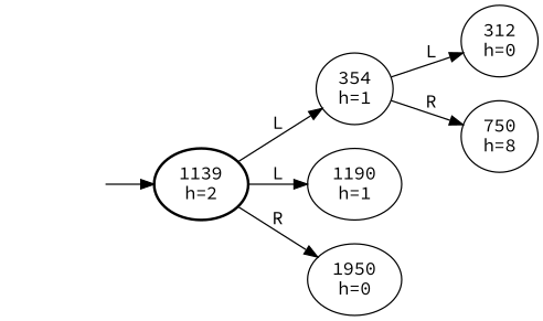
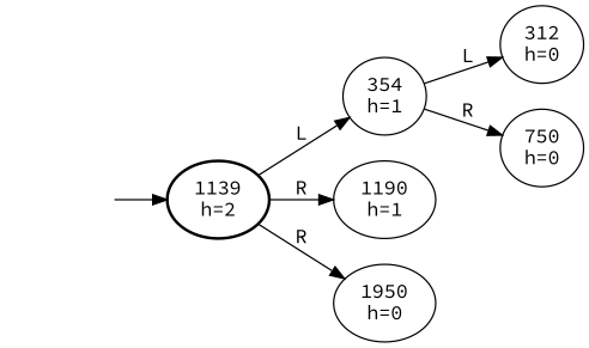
  digraph {
    fontname="Source Code Pro"
    rankdir=LR
    node [fontname="Source Code Pro"]
    edge [fontname="Source Code Pro"]
    Dummy [style=invis]
    n2 [label="1139\nh=2" penwidth=2]
    n3 [label="354\nh=1"]
    n4 [label="1190\nh=1"]
    n5 [label="1950\nh=0"]
    n6 [label="312\nh=0"]
-   n7 [label="750\nh=8"]
+   n7 [label="750\nh=0"]
    Dummy -> n2
    n2 -> n3 [label=L]
-   n2 -> n4 [label=L]
+   n2 -> n4 [label=R]
    n2 -> n5 [label=R]
    n3 -> n6 [label=L]
    n3 -> n7 [label=R]
  }
